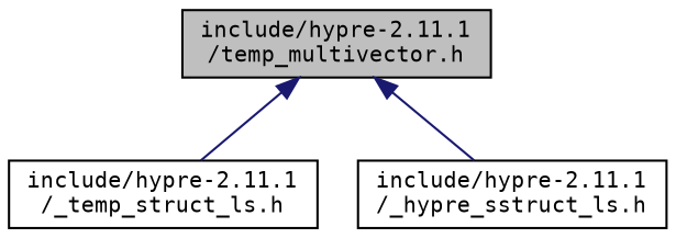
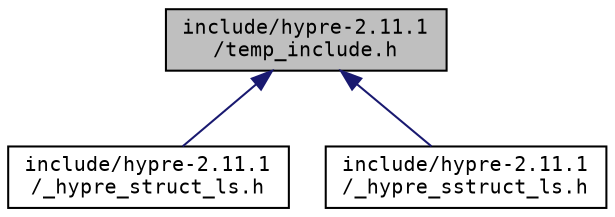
  digraph {
    fontname="DejaVu Sans Mono"
    node [color=black fillcolor=white fontname="DejaVu Sans Mono" fontsize=10 shape=record style=filled]
    edge [color=midnightblue dir=back fontname="DejaVu Sans Mono" fontsize=10 labelfontname=Helvetica labelfontsize=10 style=solid]
-   n1 [fillcolor=grey75 fontcolor=black height=0.2 label="include/hypre-2.11.1\l/temp_multivector.h" width=0.4]
-   n2 [height=0.2 label="include/hypre-2.11.1\l/_temp_struct_ls.h" width=0.4]
+   n1 [fillcolor=grey75 fontcolor=black height=0.2 label="include/hypre-2.11.1\l/temp_include.h" width=0.4]
+   n2 [height=0.2 label="include/hypre-2.11.1\l/_hypre_struct_ls.h" width=0.4]
    n3 [height=0.2 label="include/hypre-2.11.1\l/_hypre_sstruct_ls.h" width=0.4]
    n1 -> n2
    n1 -> n3
  }
